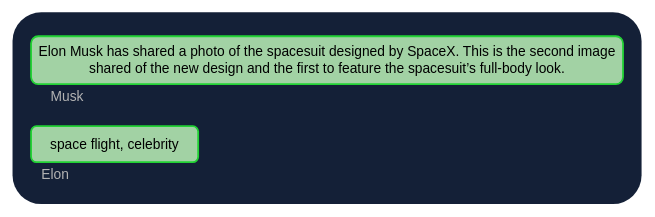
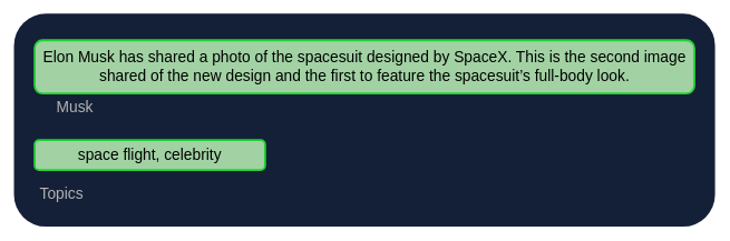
  <mxCell id="0" />
  <mxCell id="1" parent="0" />
  <mxCell id="2" value="" style="rounded=1;whiteSpace=wrap;html=1;strokeColor=none;strokeWidth=3;align=center;verticalAlign=middle;fontFamily=Helvetica;fontSize=12;fontColor=default;fillColor=#142037;" vertex="1" parent="1"><mxGeometry x="20.07" y="20" width="1049.37" height="320" as="geometry" /></mxCell>
  <mxCell id="3" value="" style="rounded=1;whiteSpace=wrap;html=1;strokeColor=#22D234;fillColor=#A2D2A4;strokeWidth=3;" vertex="1" parent="1"><mxGeometry x="51" y="60" width="987.5" height="80" as="geometry" /></mxCell>
  <mxCell id="4" style="edgeStyle=orthogonalEdgeStyle;rounded=0;orthogonalLoop=1;jettySize=auto;html=1;exitX=0.5;exitY=1;exitDx=0;exitDy=0;" edge="1" parent="1"><mxGeometry relative="1" as="geometry"><mxPoint x="121" y="60" as="sourcePoint" /><mxPoint x="121" y="60" as="targetPoint" /></mxGeometry></mxCell>
  <mxCell id="5" value="&lt;span style=&quot;color: rgb(179, 179, 179);&quot;&gt;&lt;font style=&quot;font-size: 23px;&quot;&gt;Musk&lt;/font&gt;&lt;/span&gt;" style="text;html=1;align=center;verticalAlign=middle;resizable=0;points=[];autosize=1;strokeColor=none;fillColor=none;fontFamily=Helvetica;fontSize=12;fontColor=default;" vertex="1" parent="1"><mxGeometry x="46" y="140" width="130" height="40" as="geometry" /></mxCell>
  <mxCell id="6" value="&lt;font style=&quot;font-size: 23px;&quot;&gt;Elon Musk has shared a photo of the spacesuit designed by SpaceX. This is the second image shared of the new design and the first to feature the spacesuit’s full-body look.&lt;/font&gt;" style="text;html=1;align=center;verticalAlign=middle;whiteSpace=wrap;rounded=0;" vertex="1" parent="1"><mxGeometry x="39.75" y="65" width="1010" height="70" as="geometry" /></mxCell>
- <mxCell id="7" value="&lt;font style=&quot;font-size: 23px;&quot;&gt;space flight, celebrity&lt;/font&gt;" style="rounded=1;whiteSpace=wrap;html=1;strokeColor=#22D234;fillColor=#A2D2A4;strokeWidth=3;" vertex="1" parent="1"><mxGeometry x="51" y="210" width="278.75" height="60" as="geometry" /></mxCell>
- <mxCell id="8" value="&lt;span style=&quot;color: rgb(179, 179, 179);&quot;&gt;&lt;font style=&quot;font-size: 23px;&quot;&gt;Elon&lt;/font&gt;&lt;/span&gt;" style="text;html=1;align=center;verticalAlign=middle;resizable=0;points=[];autosize=1;strokeColor=none;fillColor=none;fontFamily=Helvetica;fontSize=12;fontColor=default;" vertex="1" parent="1"><mxGeometry x="46" y="270" width="90" height="40" as="geometry" /></mxCell>
+ <mxCell id="7" value="&lt;font style=&quot;font-size: 23px;&quot;&gt;space flight, celebrity&lt;/font&gt;" style="rounded=1;whiteSpace=wrap;html=1;strokeColor=#22D234;fillColor=#A2D2A4;strokeWidth=3;" vertex="1" parent="1"><mxGeometry x="51" y="210" width="345" height="45" as="geometry" /></mxCell>
+ <mxCell id="8" value="&lt;span style=&quot;color: rgb(179, 179, 179);&quot;&gt;&lt;font style=&quot;font-size: 23px;&quot;&gt;Topics&lt;/font&gt;&lt;/span&gt;" style="text;html=1;align=center;verticalAlign=middle;resizable=0;points=[];autosize=1;strokeColor=none;fillColor=none;fontFamily=Helvetica;fontSize=12;fontColor=default;" vertex="1" parent="1"><mxGeometry x="46" y="270" width="90" height="40" as="geometry" /></mxCell>
